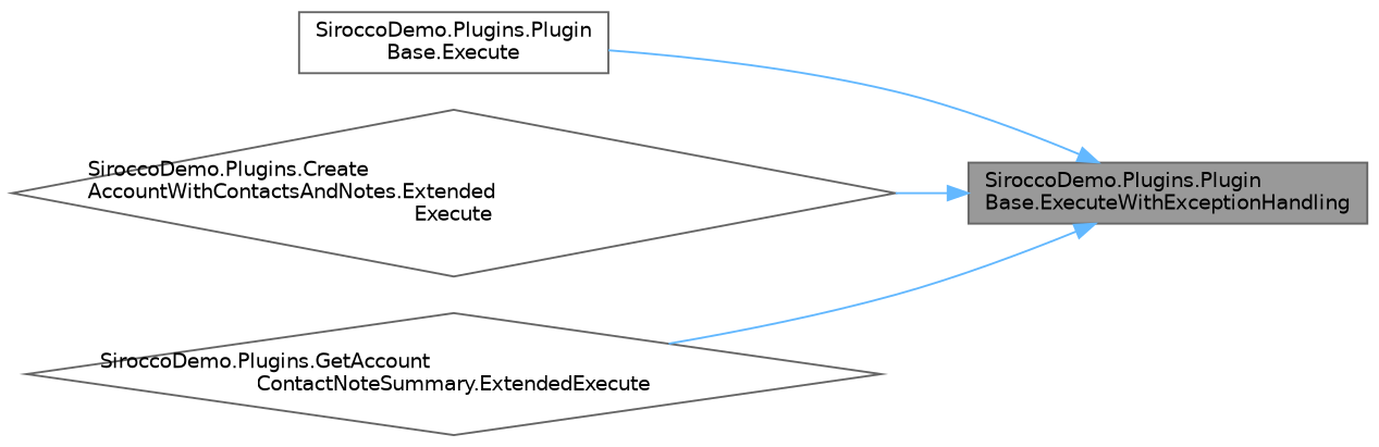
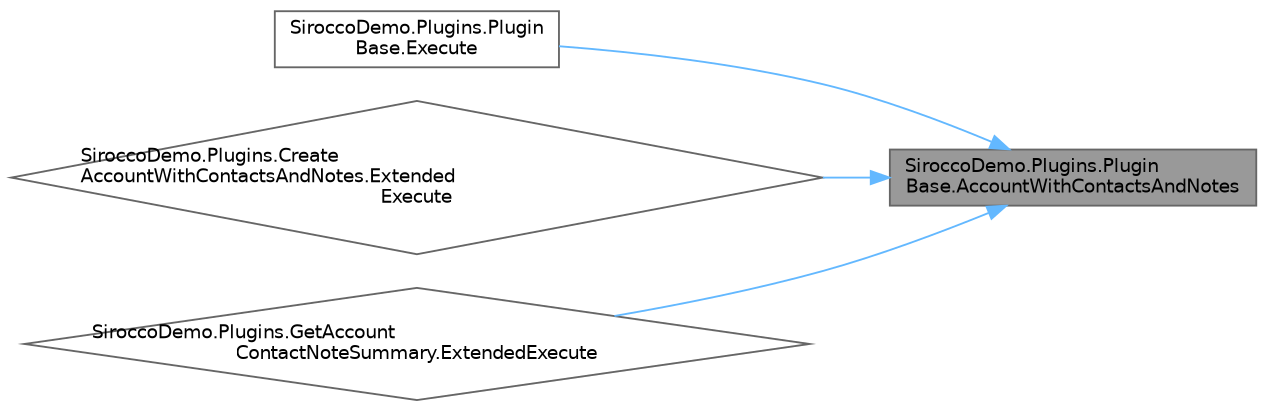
  digraph {
    rankdir=RL
    node [color=grey40 fillcolor=white fontname=Helvetica fontsize=10 shape=box style=filled]
    edge [color=steelblue1 dir=back fontname=Helvetica fontsize=10 labelfontname=Helvetica labelfontsize=10 style=solid]
-   n1 [color=gray40 fillcolor=grey60 fontcolor=black height=0.2 label="SiroccoDemo.Plugins.Plugin\lBase.ExecuteWithExceptionHandling" width=0.4]
+   n1 [color=gray40 fillcolor=grey60 fontcolor=black height=0.2 label="SiroccoDemo.Plugins.Plugin\lBase.AccountWithContactsAndNotes" width=0.4]
    n2 [height=0.2 label="SiroccoDemo.Plugins.Plugin\lBase.Execute" width=0.4]
    n3 [height=0.2 label="SiroccoDemo.Plugins.Create\lAccountWithContactsAndNotes.Extended\lExecute" shape=diamond width=0.4]
    n4 [height=0.2 label="SiroccoDemo.Plugins.GetAccount\lContactNoteSummary.ExtendedExecute" shape=diamond width=0.4]
    n1 -> n2
    n1 -> n3
    n1 -> n4
  }
